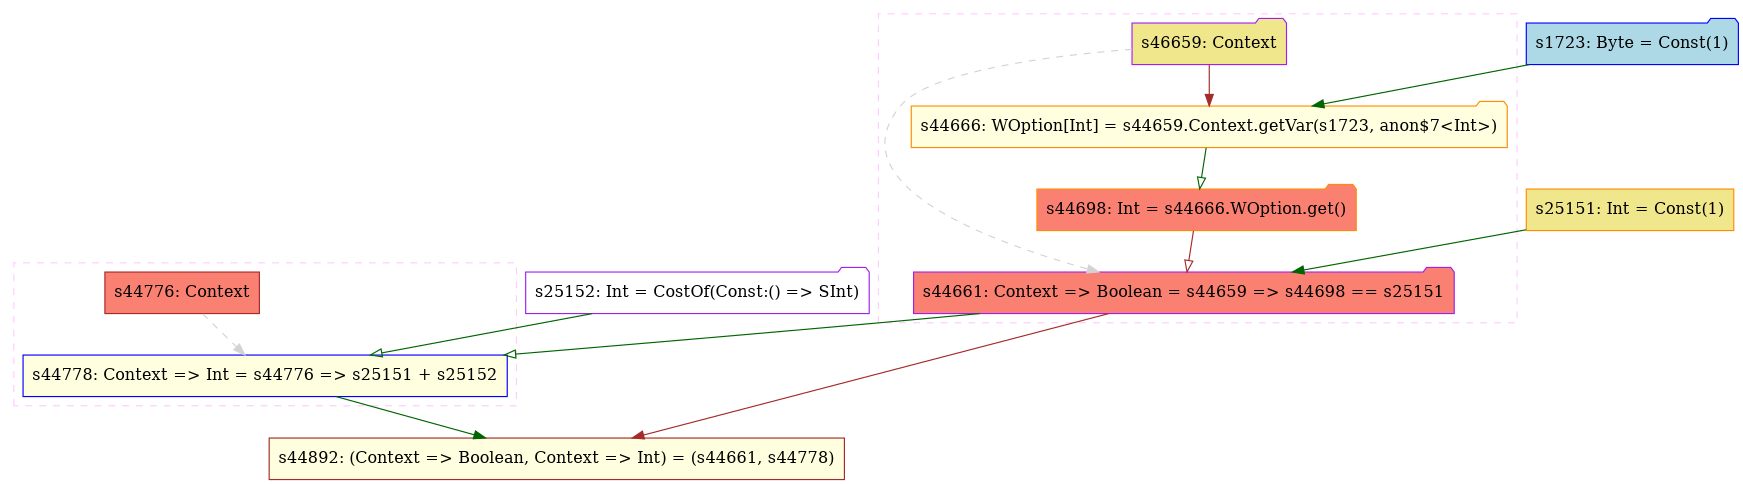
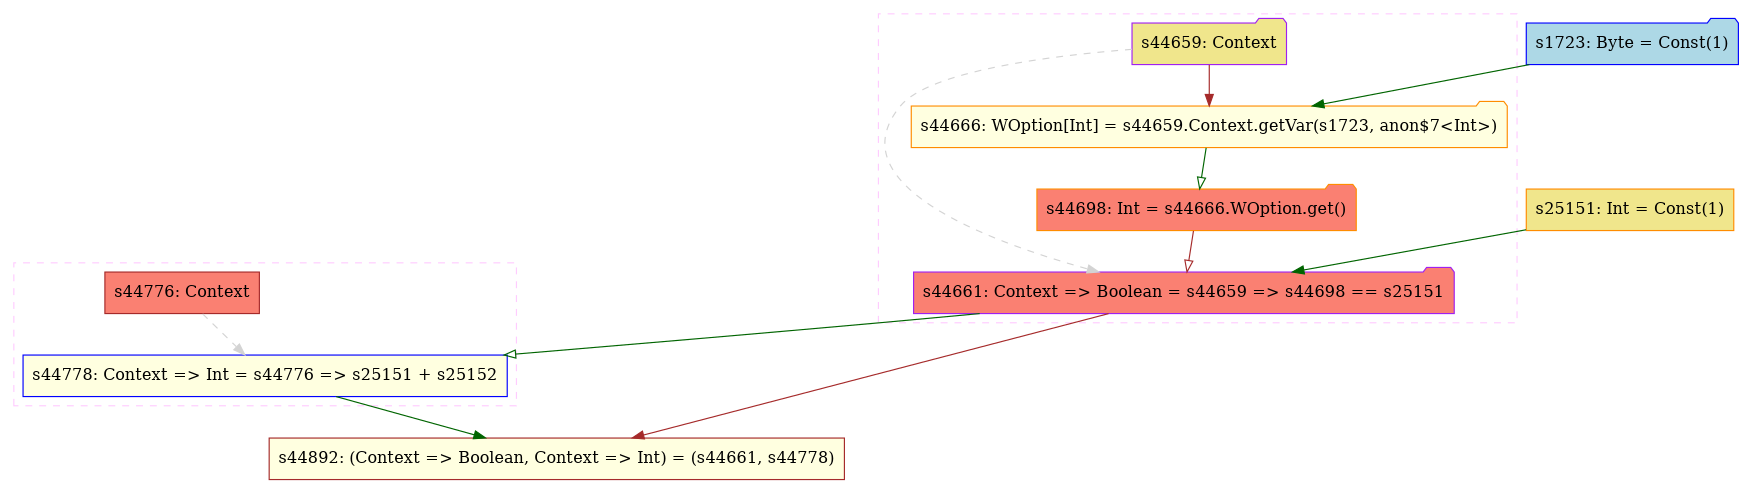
  digraph {
    concentrate=true
    node [color=purple fillcolor=salmon shape=folder style=filled]
    edge [color=darkgreen style=solid arrowhead=normal]
-   n1 [fillcolor=khaki label="s46659: Context"]
+   n1 [fillcolor=khaki label="s44659: Context"]
    n2 [label="s44661: Context => Boolean = s44659 => s44698 == s25151"]
    n3 [color=darkorange fillcolor=lightyellow label="s44666: WOption[Int] = s44659.Context.getVar(s1723, anon$7<Int>)"]
    n4 [color=darkorange label="s44698: Int = s44666.WOption.get()"]
    n5 [color=brown label="s44776: Context" shape=box]
    n6 [color=blue fillcolor=lightyellow label="s44778: Context => Int = s44776 => s25151 + s25152" shape=box]
    n7 [color=brown fillcolor=lightyellow label="s44892: (Context => Boolean, Context => Int) = (s44661, s44778)" shape=box]
    n8 [color=darkorange fillcolor=khaki label="s25151: Int = Const(1)" shape=box]
    n9 [color=blue fillcolor=lightblue label="s1723: Byte = Const(1)"]
-   n10 [fillcolor=white label="s25152: Int = CostOf(Const:() => SInt)"]
    subgraph cluster_1 {
      color="#FFCCFF"
      style=dashed
      n3
      n4
      subgraph sub_2 {
        color="#FFCCFF"
        rank=source
        style=dashed
        n1
      }
      subgraph sub_3 {
        color="#FFCCFF"
        rank=sink
        style=dashed
        n2
      }
    }
    subgraph cluster_4 {
      color="#FFCCFF"
      style=dashed
      subgraph sub_5 {
        color="#FFCCFF"
        rank=source
        style=dashed
        n5
      }
      subgraph sub_6 {
        color="#FFCCFF"
        rank=sink
        style=dashed
        n6
      }
    }
    n1 -> n2 [color=lightgray style=dashed weight=0 arrowhead=""]
    n1 -> n3 [color=brown]
    n2 -> n6 [arrowhead=onormal]
    n2 -> n7 [color=brown]
    n3 -> n4 [arrowhead=onormal]
    n4 -> n2 [arrowhead=onormal color=brown]
    n5 -> n6 [color=lightgray style=dashed weight=0 arrowhead=""]
    n6 -> n7
    n8 -> n2
    n9 -> n3
-   n10 -> n6 [arrowhead=onormal]
  }
